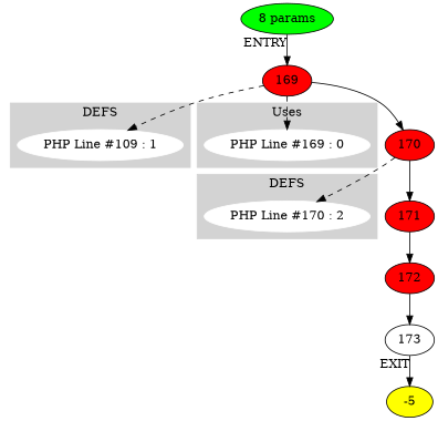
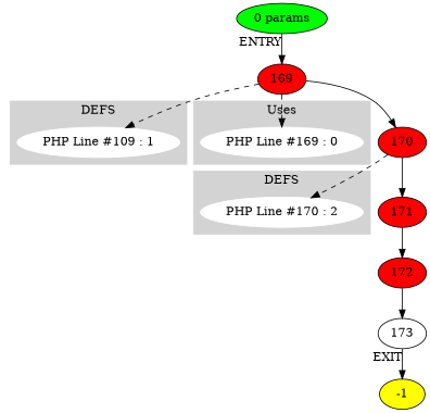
  digraph {
    node [style=filled]
    n1 [color=white label="PHP Line #109 : 1"]
    n2 [color=white label="PHP Line #170 : 2"]
    n3 [color=white label="PHP Line #169 : 0"]
    n4 [fillcolor=red label=169]
    n5 [fillcolor=red label=170]
    n6 [fillcolor=red label=171]
    n7 [fillcolor=red label=172]
    n8 [label=173 style=""]
-   -1 [fillcolor=yellow label=-5]
-   n10 [fillcolor=green label="8 params"]
+   -1 [fillcolor=yellow]
+   n10 [fillcolor=green label="0 params"]
    subgraph cluster_1 {
      color=lightgrey
      label=DEFS
      style=filled
      n1
    }
    subgraph cluster_2 {
      color=lightgrey
      label=DEFS
      style=filled
      n2
    }
    subgraph cluster_3 {
      color=lightgrey
      label=Uses
      style=filled
      n3
    }
    n4 -> n1 [style=dashed]
    n4 -> n3 [style=dashed]
    n4 -> n5
    n5 -> n2 [style=dashed]
    n5 -> n6
    n6 -> n7
    n7 -> n8
    n8 -> -1 [xlabel=EXIT]
    n10 -> n4 [xlabel=ENTRY]
  }
